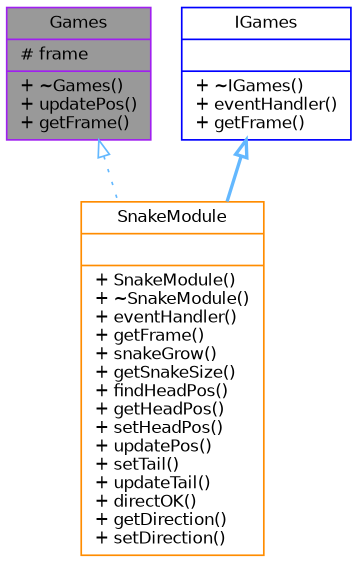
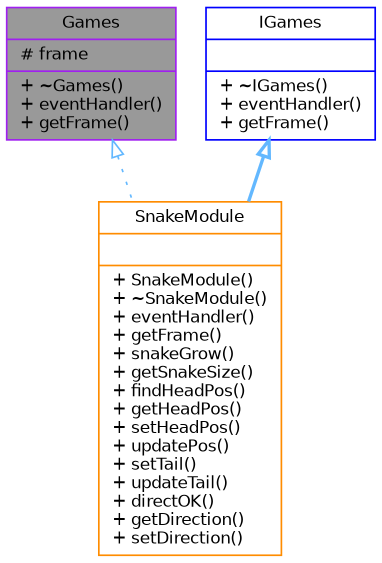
  digraph {
    node [fillcolor=white fontname=Helvetica fontsize=10 shape=record style=filled]
    edge [arrowtail=onormal color=steelblue1 dir=back fontname=Helvetica fontsize=10 labelfontname=Helvetica labelfontsize=10]
-   n1 [color=purple fillcolor=grey60 fontcolor=black height=0.2 label="{Games\n|# frame\l|+ ~Games()\l+ updatePos()\l+ getFrame()\l}" width=0.4]
+   n1 [color=purple fillcolor=grey60 fontcolor=black height=0.2 label="{Games\n|# frame\l|+ ~Games()\l+ eventHandler()\l+ getFrame()\l}" width=0.4]
    n2 [color=darkorange height=0.2 label="{SnakeModule\n||+ SnakeModule()\l+ ~SnakeModule()\l+ eventHandler()\l+ getFrame()\l+ snakeGrow()\l+ getSnakeSize()\l+ findHeadPos()\l+ getHeadPos()\l+ setHeadPos()\l+ updatePos()\l+ setTail()\l+ updateTail()\l+ directOK()\l+ getDirection()\l+ setDirection()\l}" width=0.4]
    n3 [color=blue height=0.2 label="{IGames\n||+ ~IGames()\l+ eventHandler()\l+ getFrame()\l}" width=0.4]
    n1 -> n2 [style=dotted]
    n3 -> n2 [style=bold]
  }
